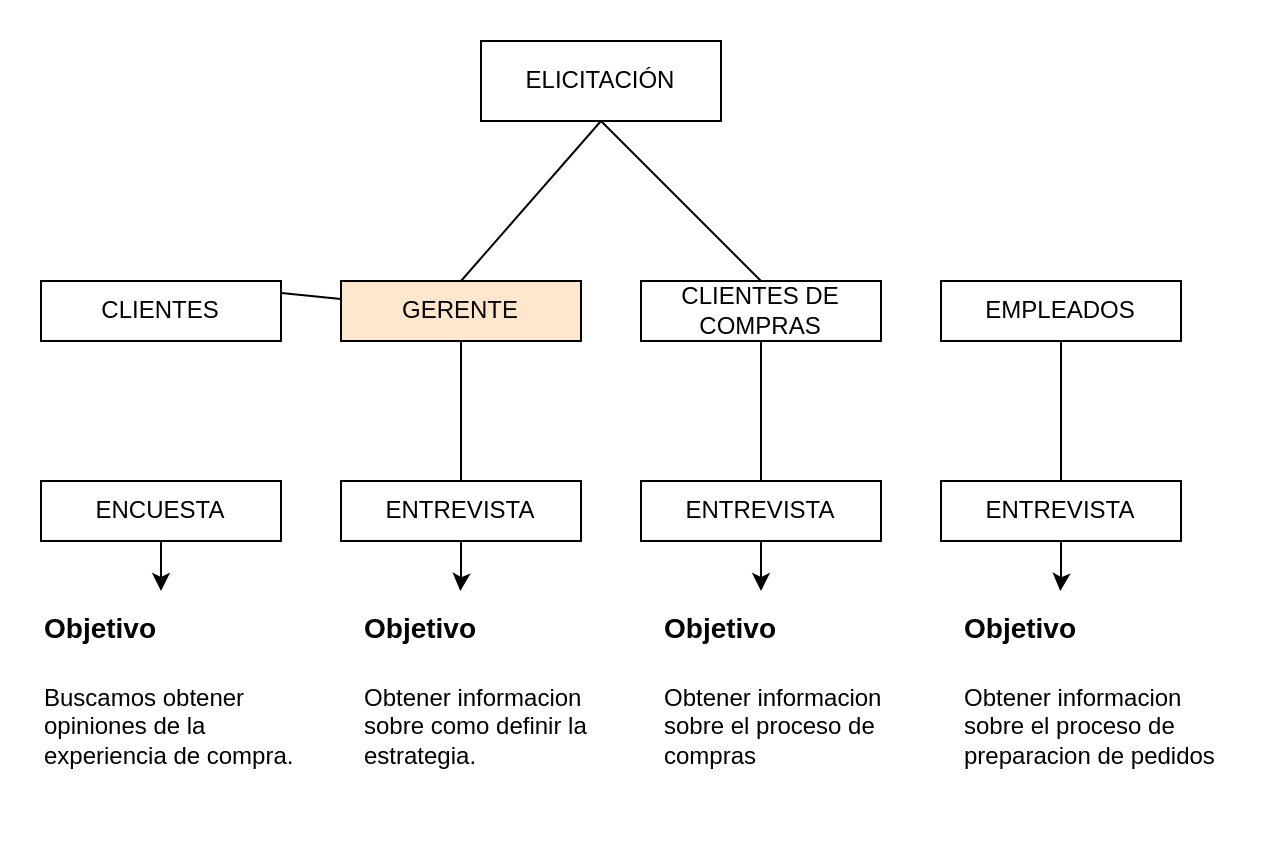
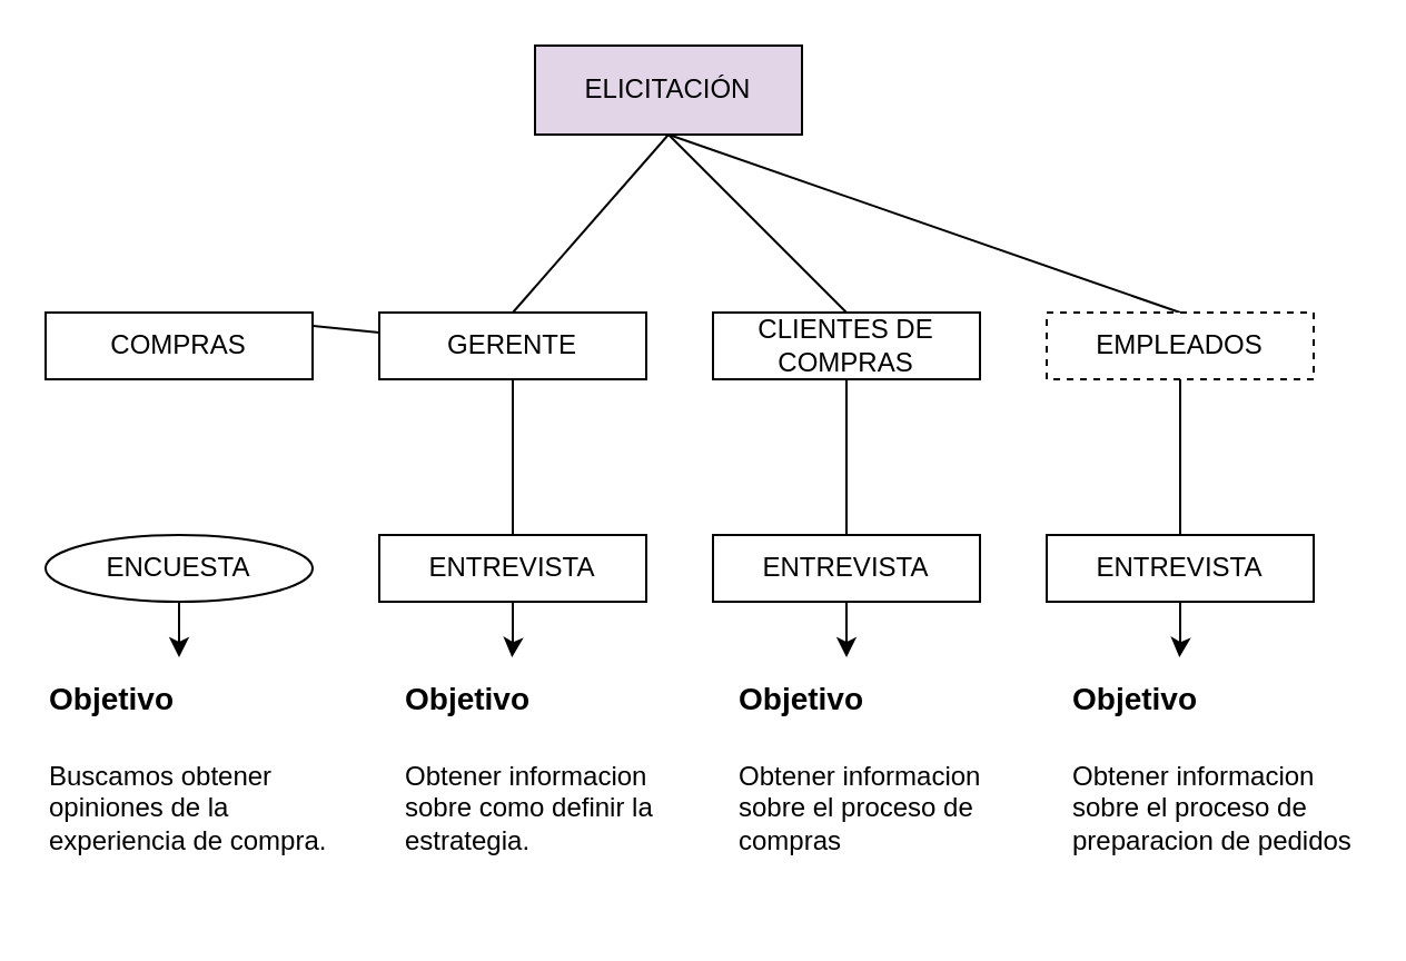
  <mxCell id="0" />
  <mxCell id="1" parent="0" />
- <mxCell id="2" value="ELICITACIÓN" style="rounded=0;whiteSpace=wrap;html=1;" vertex="1" parent="1"><mxGeometry x="240" y="20" width="120" height="40" as="geometry" /></mxCell>
+ <mxCell id="2" value="ELICITACIÓN" style="rounded=0;whiteSpace=wrap;html=1;fillColor=#e1d5e7;" vertex="1" parent="1"><mxGeometry x="240" y="20" width="120" height="40" as="geometry" /></mxCell>
  <mxCell id="3" style="rounded=0;orthogonalLoop=1;jettySize=auto;html=1;exitX=0.5;exitY=0;exitDx=0;exitDy=0;endArrow=none;endFill=0;" edge="1" parent="1" source="4" target="7"><mxGeometry relative="1" as="geometry" /></mxCell>
- <mxCell id="4" value="CLIENTES" style="rounded=0;whiteSpace=wrap;html=1;" vertex="1" parent="1"><mxGeometry x="20" y="140" width="120" height="30" as="geometry" /></mxCell>
+ <mxCell id="4" value="COMPRAS" style="rounded=0;whiteSpace=wrap;html=1;" vertex="1" parent="1"><mxGeometry x="20" y="140" width="120" height="30" as="geometry" /></mxCell>
  <mxCell id="5" style="edgeStyle=orthogonalEdgeStyle;rounded=0;orthogonalLoop=1;jettySize=auto;html=1;exitX=0.5;exitY=1;exitDx=0;exitDy=0;entryX=0.5;entryY=0;entryDx=0;entryDy=0;endArrow=none;endFill=0;" edge="1" parent="1" source="7" target="14"><mxGeometry relative="1" as="geometry" /></mxCell>
  <mxCell id="6" style="rounded=0;orthogonalLoop=1;jettySize=auto;html=1;exitX=0.5;exitY=0;exitDx=0;exitDy=0;endArrow=none;endFill=0;" edge="1" parent="1" source="7"><mxGeometry relative="1" as="geometry"><mxPoint x="300" y="60" as="targetPoint" /></mxGeometry></mxCell>
- <mxCell id="7" value="GERENTE" style="rounded=0;whiteSpace=wrap;html=1;fillColor=#ffe6cc;" vertex="1" parent="1"><mxGeometry x="170" y="140" width="120" height="30" as="geometry" /></mxCell>
+ <mxCell id="7" value="GERENTE" style="rounded=0;whiteSpace=wrap;html=1;" vertex="1" parent="1"><mxGeometry x="170" y="140" width="120" height="30" as="geometry" /></mxCell>
  <mxCell id="8" style="rounded=0;orthogonalLoop=1;jettySize=auto;html=1;exitX=0.5;exitY=0;exitDx=0;exitDy=0;endArrow=none;endFill=0;entryX=0.5;entryY=1;entryDx=0;entryDy=0;" edge="1" parent="1" source="9" target="2"><mxGeometry relative="1" as="geometry" /></mxCell>
  <mxCell id="9" value="CLIENTES DE COMPRAS" style="rounded=0;whiteSpace=wrap;html=1;" vertex="1" parent="1"><mxGeometry x="320" y="140" width="120" height="30" as="geometry" /></mxCell>
- <mxCell id="11" value="EMPLEADOS" style="rounded=0;whiteSpace=wrap;html=1;" vertex="1" parent="1"><mxGeometry x="470" y="140" width="120" height="30" as="geometry" /></mxCell>
+ <mxCell id="10" style="rounded=0;orthogonalLoop=1;jettySize=auto;html=1;exitX=0.5;exitY=0;exitDx=0;exitDy=0;endArrow=none;endFill=0;entryX=0.5;entryY=1;entryDx=0;entryDy=0;" edge="1" parent="1" source="11" target="2"><mxGeometry relative="1" as="geometry"><mxPoint x="300" y="50" as="targetPoint" /></mxGeometry></mxCell>
+ <mxCell id="11" value="EMPLEADOS" style="rounded=0;whiteSpace=wrap;html=1;dashed=1;" vertex="1" parent="1"><mxGeometry x="470" y="140" width="120" height="30" as="geometry" /></mxCell>
  <mxCell id="12" style="edgeStyle=orthogonalEdgeStyle;rounded=0;orthogonalLoop=1;jettySize=auto;html=1;exitX=0.5;exitY=1;exitDx=0;exitDy=0;endArrow=classic;endFill=1;" edge="1" parent="1" source="13"><mxGeometry relative="1" as="geometry"><mxPoint x="80" y="295" as="targetPoint" /></mxGeometry></mxCell>
- <mxCell id="13" value="ENCUESTA" style="rounded=0;whiteSpace=wrap;html=1;" vertex="1" parent="1"><mxGeometry x="20" y="240" width="120" height="30" as="geometry" /></mxCell>
+ <mxCell id="13" value="ENCUESTA" style="ellipse;whiteSpace=wrap;html=1;" vertex="1" parent="1"><mxGeometry x="20" y="240" width="120" height="30" as="geometry" /></mxCell>
  <mxCell id="14" value="ENTREVISTA" style="rounded=0;whiteSpace=wrap;html=1;" vertex="1" parent="1"><mxGeometry x="170" y="240" width="120" height="30" as="geometry" /></mxCell>
  <mxCell id="15" value="&lt;h1 style=&quot;margin-top: 0px;&quot;&gt;&lt;font style=&quot;font-size: 14px;&quot;&gt;Objetivo&lt;/font&gt;&lt;/h1&gt;&lt;p&gt;Buscamos obtener opiniones de la experiencia de compra.&lt;/p&gt;" style="text;html=1;whiteSpace=wrap;overflow=hidden;rounded=0;" vertex="1" parent="1"><mxGeometry x="20" y="290" width="130" height="120" as="geometry" /></mxCell>
  <mxCell id="16" value="&lt;h1 style=&quot;margin-top: 0px;&quot;&gt;&lt;font style=&quot;font-size: 14px;&quot;&gt;Objetivo&lt;/font&gt;&lt;/h1&gt;&lt;p&gt;Obtener informacion sobre como definir la estrategia.&lt;/p&gt;" style="text;html=1;whiteSpace=wrap;overflow=hidden;rounded=0;" vertex="1" parent="1"><mxGeometry x="180" y="290" width="130" height="120" as="geometry" /></mxCell>
  <mxCell id="17" style="edgeStyle=orthogonalEdgeStyle;rounded=0;orthogonalLoop=1;jettySize=auto;html=1;entryX=0.5;entryY=0;entryDx=0;entryDy=0;endArrow=none;endFill=0;" edge="1" parent="1" source="9" target="18"><mxGeometry relative="1" as="geometry"><mxPoint x="379.67" y="170" as="sourcePoint" /><mxPoint x="379.67" y="240" as="targetPoint" /></mxGeometry></mxCell>
  <mxCell id="18" value="ENTREVISTA" style="rounded=0;whiteSpace=wrap;html=1;" vertex="1" parent="1"><mxGeometry x="320" y="240" width="120" height="30" as="geometry" /></mxCell>
  <mxCell id="19" style="edgeStyle=orthogonalEdgeStyle;rounded=0;orthogonalLoop=1;jettySize=auto;html=1;endArrow=classic;endFill=1;" edge="1" parent="1" source="14"><mxGeometry relative="1" as="geometry"><mxPoint x="229.67" y="295" as="targetPoint" /><mxPoint x="230" y="270" as="sourcePoint" /></mxGeometry></mxCell>
  <mxCell id="20" style="edgeStyle=orthogonalEdgeStyle;rounded=0;orthogonalLoop=1;jettySize=auto;html=1;endArrow=classic;endFill=1;" edge="1" parent="1" source="18"><mxGeometry relative="1" as="geometry"><mxPoint x="380" y="295" as="targetPoint" /><mxPoint x="380" y="270" as="sourcePoint" /></mxGeometry></mxCell>
  <mxCell id="21" value="&lt;h1 style=&quot;margin-top: 0px;&quot;&gt;&lt;font style=&quot;font-size: 14px;&quot;&gt;Objetivo&lt;/font&gt;&lt;/h1&gt;&lt;p&gt;Obtener informacion sobre el proceso de compras&lt;/p&gt;" style="text;html=1;whiteSpace=wrap;overflow=hidden;rounded=0;" vertex="1" parent="1"><mxGeometry x="330" y="290" width="130" height="120" as="geometry" /></mxCell>
  <mxCell id="22" value="ENTREVISTA" style="rounded=0;whiteSpace=wrap;html=1;" vertex="1" parent="1"><mxGeometry x="470" y="240" width="120" height="30" as="geometry" /></mxCell>
  <mxCell id="23" style="edgeStyle=orthogonalEdgeStyle;rounded=0;orthogonalLoop=1;jettySize=auto;html=1;endArrow=none;endFill=0;" edge="1" parent="1" source="11" target="22"><mxGeometry relative="1" as="geometry"><mxPoint x="529.67" y="170" as="sourcePoint" /><mxPoint x="529.67" y="240" as="targetPoint" /></mxGeometry></mxCell>
  <mxCell id="24" style="edgeStyle=orthogonalEdgeStyle;rounded=0;orthogonalLoop=1;jettySize=auto;html=1;endArrow=classic;endFill=1;" edge="1" parent="1" source="22"><mxGeometry relative="1" as="geometry"><mxPoint x="529.67" y="295" as="targetPoint" /><mxPoint x="529.67" y="270" as="sourcePoint" /></mxGeometry></mxCell>
  <mxCell id="25" value="&lt;h1 style=&quot;margin-top: 0px;&quot;&gt;&lt;font style=&quot;font-size: 14px;&quot;&gt;Objetivo&lt;/font&gt;&lt;/h1&gt;&lt;p&gt;Obtener informacion sobre el proceso de preparacion de pedidos&lt;/p&gt;" style="text;html=1;whiteSpace=wrap;overflow=hidden;rounded=0;" vertex="1" parent="1"><mxGeometry x="480" y="290" width="130" height="120" as="geometry" /></mxCell>
